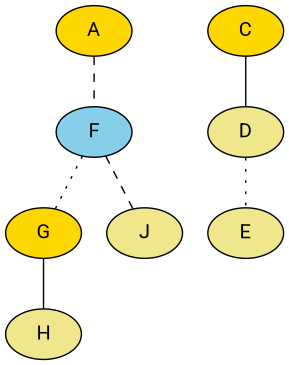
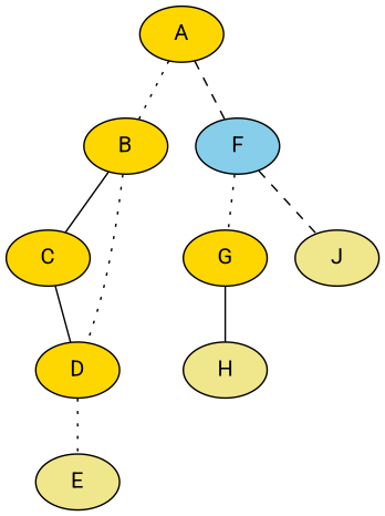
  strict graph {
    fontname=Roboto
    node [fillcolor=gold fontname=Roboto style=filled]
    edge [fontname=Roboto peso=1 style=dotted]
    A
+   B
    F [fillcolor=skyblue]
    C
-   D [fillcolor=khaki]
+   D
    G
    J [fillcolor=khaki]
    E [fillcolor=khaki]
    H [fillcolor=khaki]
+   A -- B
    A -- F [peso=2 style=dashed]
+   B -- C [peso=2 style=solid]
+   B -- D
    F -- G
    F -- J [peso=4 style=dashed]
    C -- D [style=solid]
    D -- E [peso=3]
    G -- H [peso=2 style=solid]
  }
